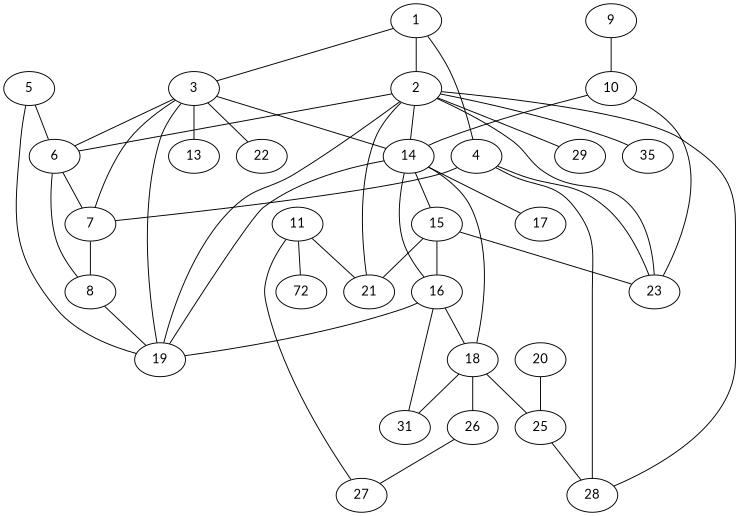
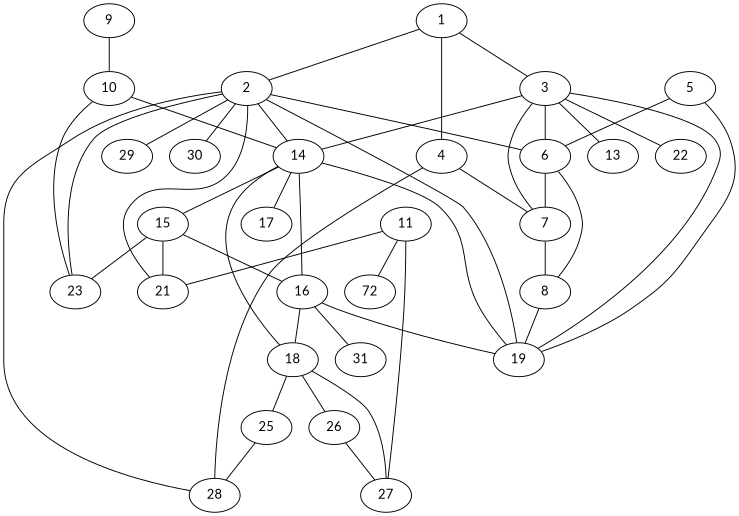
  graph {
    fontname=Lato
    node [fontname=Lato]
    edge [fontname=Lato]
    1
    2
    3
    4
    6
    14
    19
    21
    23
    28
    29
-   30 [label=35]
+   30
    7
    13
    22
    8
    15
    16
    17
    18
    5
-   20
    25
    9
    10
    11
    n27 [label=72]
    27
    31
    26
    1 -- 2
    1 -- 3
    1 -- 4
    2 -- 6
    2 -- 14
    2 -- 19
    2 -- 21
    2 -- 23
    2 -- 28
    2 -- 29
    2 -- 30
    3 -- 6
    3 -- 14
    3 -- 19
    3 -- 7
    3 -- 13
    3 -- 22
-   4 -- 23
    4 -- 28
    4 -- 7
    6 -- 7
    6 -- 8
    14 -- 19
    14 -- 15
    14 -- 16
    14 -- 17
    14 -- 18
    7 -- 8
    8 -- 19
    15 -- 21
    15 -- 23
    15 -- 16
    16 -- 19
    16 -- 18
    16 -- 31
    18 -- 25
-   18 -- 31
+   18 -- 27
    18 -- 26
    5 -- 6
    5 -- 19
-   20 -- 25
    25 -- 28
    9 -- 10
    10 -- 14
    10 -- 23
    11 -- 21
    11 -- n27
    11 -- 27
    26 -- 27
  }
